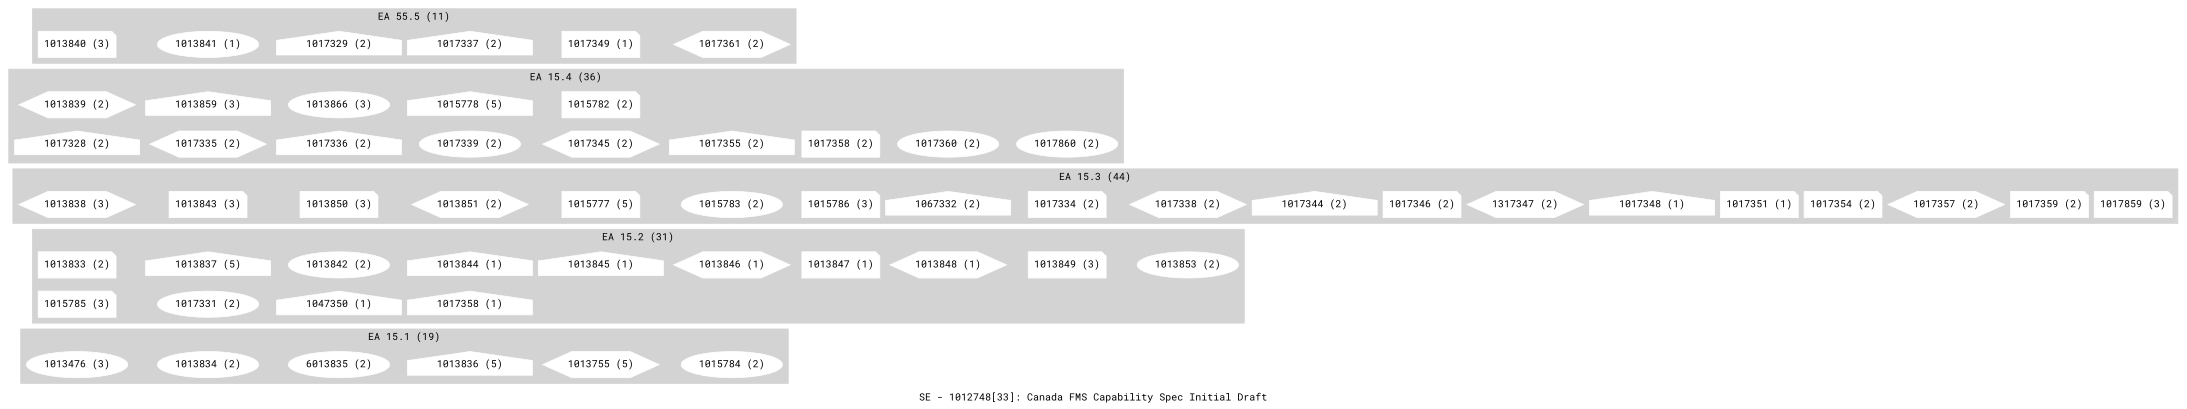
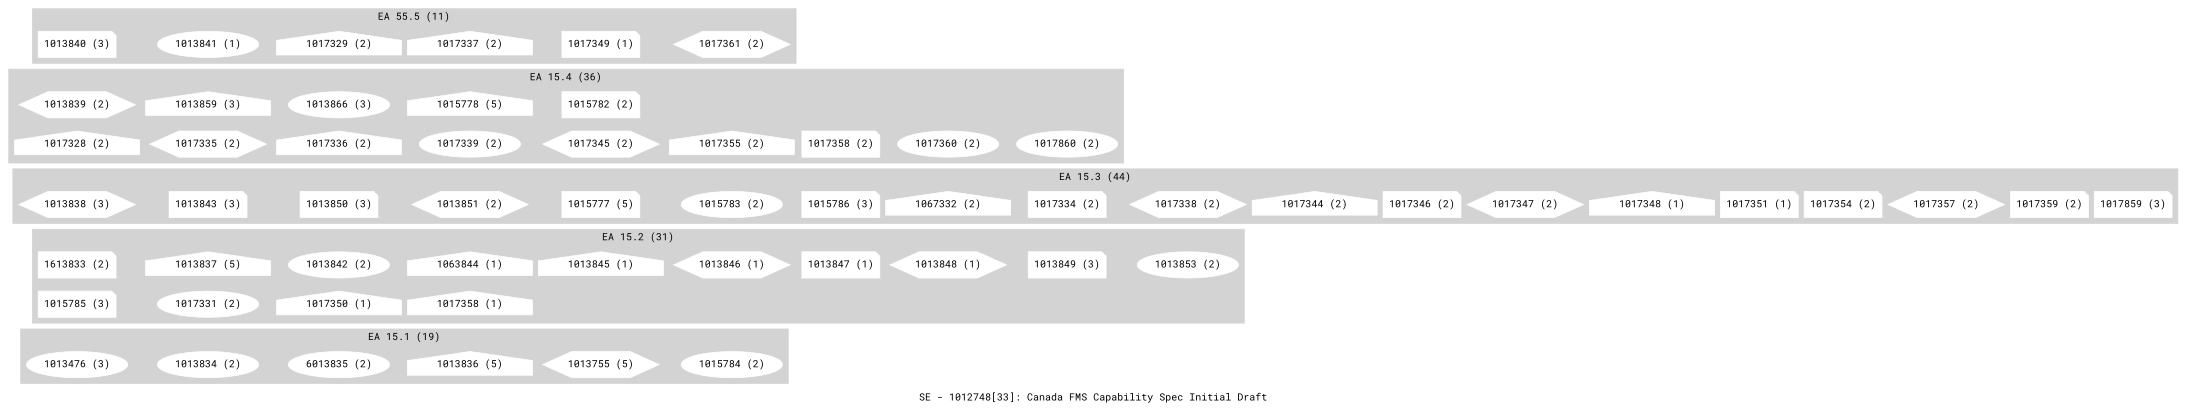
  digraph {
    fontname="Roboto Mono"
    label="SE - 1012748[33]: Canada FMS Capability Spec Initial Draft"
    rankdir=LR
    ranksep=.1
    node [color=white fontname="Roboto Mono" shape=note style=filled]
    edge [fontname="Roboto Mono" style=invis]
    "1013476 (3)" [shape=ellipse]
    "1013834 (2)" [shape=ellipse]
    n3 [label="6013835 (2)" shape=ellipse]
    "1013836 (5)" [shape=house]
    n5 [label="1013755 (5)" shape=hexagon]
    "1015784 (2)" [shape=ellipse]
-   "1013833 (2)"
+   "1013833 (2)" [label="1613833 (2)"]
    "1013837 (5)" [shape=house]
    "1013842 (2)" [shape=ellipse]
-   "1013844 (1)" [shape=house]
+   "1013844 (1)" [shape=house label="1063844 (1)"]
    "1013845 (1)" [shape=house]
    "1013846 (1)" [shape=hexagon]
    "1013847 (1)"
    "1013848 (1)" [shape=hexagon]
    "1013849 (3)"
    "1013853 (2)" [shape=ellipse]
    "1015785 (3)"
    "1017331 (2)" [shape=ellipse]
-   "1017350 (1)" [shape=house label="1047350 (1)"]
+   "1017350 (1)" [shape=house]
    n20 [label="1017358 (1)" shape=house]
    "1013838 (3)" [shape=hexagon]
    "1013843 (3)"
    "1013850 (3)"
    "1013851 (2)" [shape=hexagon]
    "1015777 (5)"
    "1015783 (2)" [shape=ellipse]
    "1015786 (3)"
    n28 [label="1067332 (2)" shape=house]
    "1017334 (2)"
    "1017338 (2)" [shape=hexagon]
    "1017344 (2)" [shape=house]
    "1017346 (2)"
-   "1017347 (2)" [shape=hexagon label="1317347 (2)"]
+   "1017347 (2)" [shape=hexagon]
    "1017348 (1)" [shape=house]
    "1017351 (1)"
    "1017354 (2)"
    "1017357 (2)" [shape=hexagon]
    "1017359 (2)"
    "1017859 (3)"
    "1013839 (2)" [shape=hexagon]
    "1013859 (3)" [shape=house]
    "1013866 (3)" [shape=ellipse]
    "1015778 (5)" [shape=house]
    "1015782 (2)"
    "1017328 (2)" [shape=house]
    "1017335 (2)" [shape=hexagon]
    "1017336 (2)" [shape=house]
    "1017339 (2)" [shape=ellipse]
    "1017345 (2)" [shape=hexagon]
    "1017355 (2)" [shape=house]
    "1017358 (2)"
    "1017360 (2)" [shape=ellipse]
    "1017860 (2)" [shape=ellipse]
    "1013840 (3)"
    "1013841 (1)" [shape=ellipse]
    "1017329 (2)" [shape=house]
    "1017337 (2)" [shape=house]
    "1017349 (1)"
    "1017361 (2)" [shape=hexagon]
    subgraph cluster_1 {
      color=lightgrey
      label="EA 15.1 (19)"
      style=filled
      "1013476 (3)"
      "1013834 (2)"
      n3
      "1013836 (5)"
      n5
      "1015784 (2)"
    }
    subgraph cluster_2 {
      color=lightgrey
      label="EA 15.2 (31)"
      style=filled
      "1013833 (2)"
      "1013837 (5)"
      "1013842 (2)"
      "1013844 (1)"
      "1013845 (1)"
      "1013846 (1)"
      "1013847 (1)"
      "1013848 (1)"
      "1013849 (3)"
      "1013853 (2)"
      "1015785 (3)"
      "1017331 (2)"
      "1017350 (1)"
      n20
    }
    subgraph cluster_3 {
      color=lightgrey
      label="EA 15.3 (44)"
      style=filled
      "1013838 (3)"
      "1013843 (3)"
      "1013850 (3)"
      "1013851 (2)"
      "1015777 (5)"
      "1015783 (2)"
      "1015786 (3)"
      n28
      "1017334 (2)"
      "1017338 (2)"
      "1017344 (2)"
      "1017346 (2)"
      "1017347 (2)"
      "1017348 (1)"
      "1017351 (1)"
      "1017354 (2)"
      "1017357 (2)"
      "1017359 (2)"
      "1017859 (3)"
    }
    subgraph cluster_4 {
      color=lightgrey
      label="EA 15.4 (36)"
      style=filled
      "1013839 (2)"
      "1013859 (3)"
      "1013866 (3)"
      "1015778 (5)"
      "1015782 (2)"
      "1017328 (2)"
      "1017335 (2)"
      "1017336 (2)"
      "1017339 (2)"
      "1017345 (2)"
      "1017355 (2)"
      "1017358 (2)"
      "1017360 (2)"
      "1017860 (2)"
    }
    subgraph cluster_5 {
      color=lightgrey
      label="EA 55.5 (11)"
      style=filled
      "1013840 (3)"
      "1013841 (1)"
      "1017329 (2)"
      "1017337 (2)"
      "1017349 (1)"
      "1017361 (2)"
    }
    "1013476 (3)" -> "1013834 (2)"
    "1013834 (2)" -> n3
    n3 -> "1013836 (5)"
    "1013836 (5)" -> n5
    n5 -> "1015784 (2)"
    "1013833 (2)" -> "1013837 (5)"
    "1013837 (5)" -> "1013842 (2)"
    "1013842 (2)" -> "1013844 (1)"
    "1013844 (1)" -> "1013845 (1)"
    "1013845 (1)" -> "1013846 (1)"
    "1013846 (1)" -> "1013847 (1)"
    "1013847 (1)" -> "1013848 (1)"
    "1013848 (1)" -> "1013849 (3)"
    "1013849 (3)" -> "1013853 (2)"
    "1015785 (3)" -> "1017331 (2)"
    "1017331 (2)" -> "1017350 (1)"
    "1017350 (1)" -> n20
    "1013838 (3)" -> "1013843 (3)"
    "1013843 (3)" -> "1013850 (3)"
    "1013850 (3)" -> "1013851 (2)"
    "1013851 (2)" -> "1015777 (5)"
    "1015777 (5)" -> "1015783 (2)"
    "1015783 (2)" -> "1015786 (3)"
    "1015786 (3)" -> n28
    n28 -> "1017334 (2)"
    "1017334 (2)" -> "1017338 (2)"
    "1017338 (2)" -> "1017344 (2)"
    "1017344 (2)" -> "1017346 (2)"
    "1017346 (2)" -> "1017347 (2)"
    "1017347 (2)" -> "1017348 (1)"
    "1017348 (1)" -> "1017351 (1)"
    "1017351 (1)" -> "1017354 (2)"
    "1017354 (2)" -> "1017357 (2)"
    "1017357 (2)" -> "1017359 (2)"
    "1017359 (2)" -> "1017859 (3)"
    "1013839 (2)" -> "1013859 (3)"
    "1013859 (3)" -> "1013866 (3)"
    "1013866 (3)" -> "1015778 (5)"
    "1015778 (5)" -> "1015782 (2)"
    "1017328 (2)" -> "1017335 (2)"
    "1017335 (2)" -> "1017336 (2)"
    "1017336 (2)" -> "1017339 (2)"
    "1017339 (2)" -> "1017345 (2)"
    "1017345 (2)" -> "1017355 (2)"
    "1017355 (2)" -> "1017358 (2)"
    "1017358 (2)" -> "1017360 (2)"
    "1017360 (2)" -> "1017860 (2)"
    "1013840 (3)" -> "1013841 (1)"
    "1013841 (1)" -> "1017329 (2)"
    "1017329 (2)" -> "1017337 (2)"
    "1017337 (2)" -> "1017349 (1)"
    "1017349 (1)" -> "1017361 (2)"
  }
